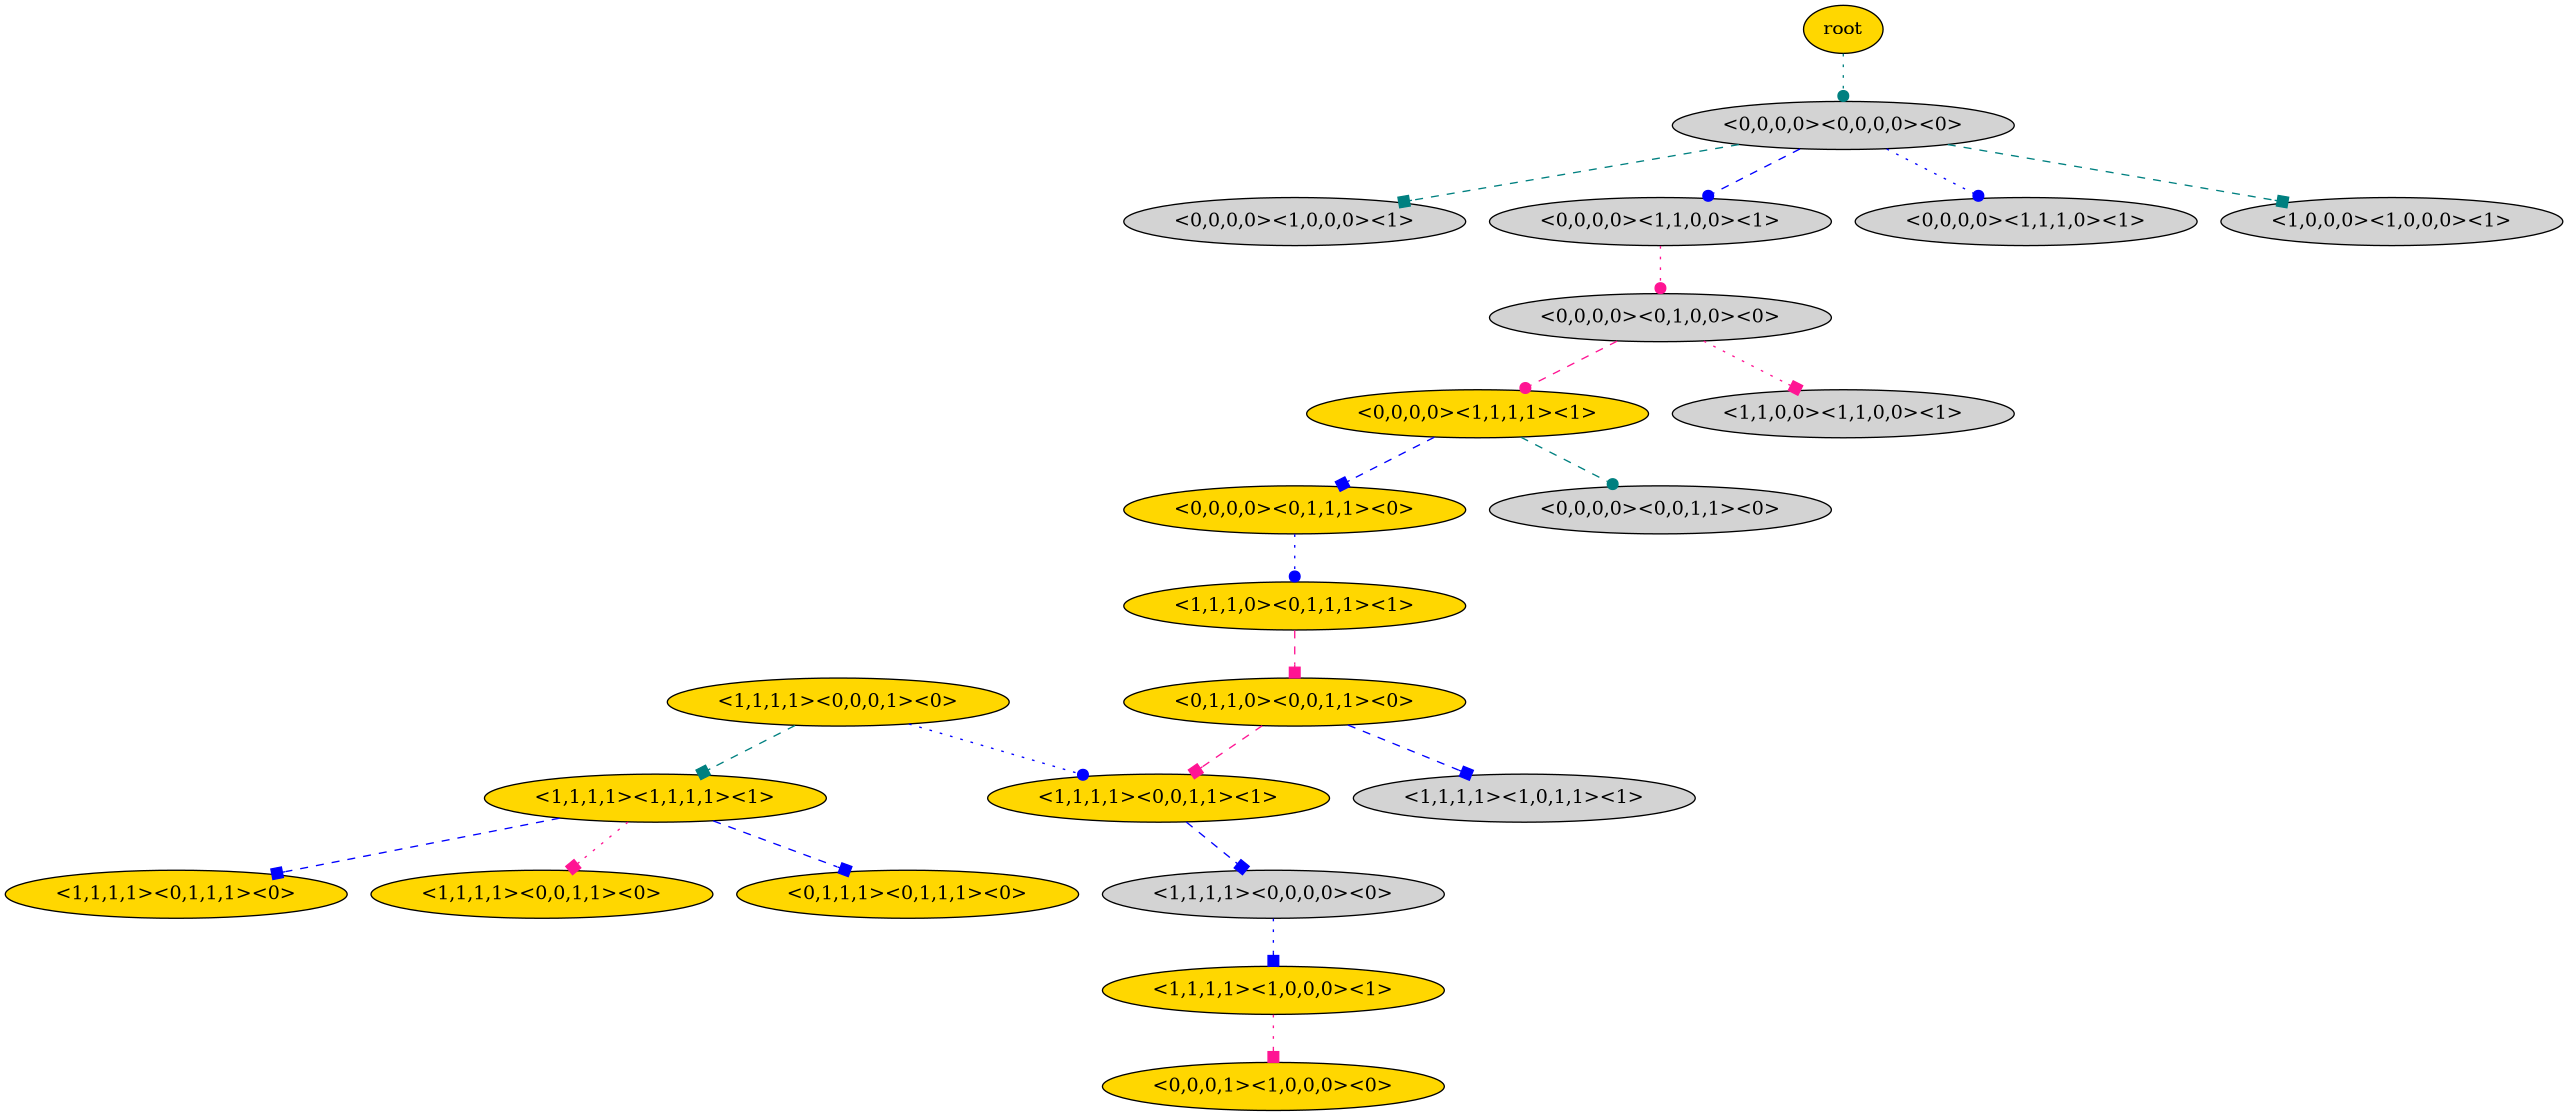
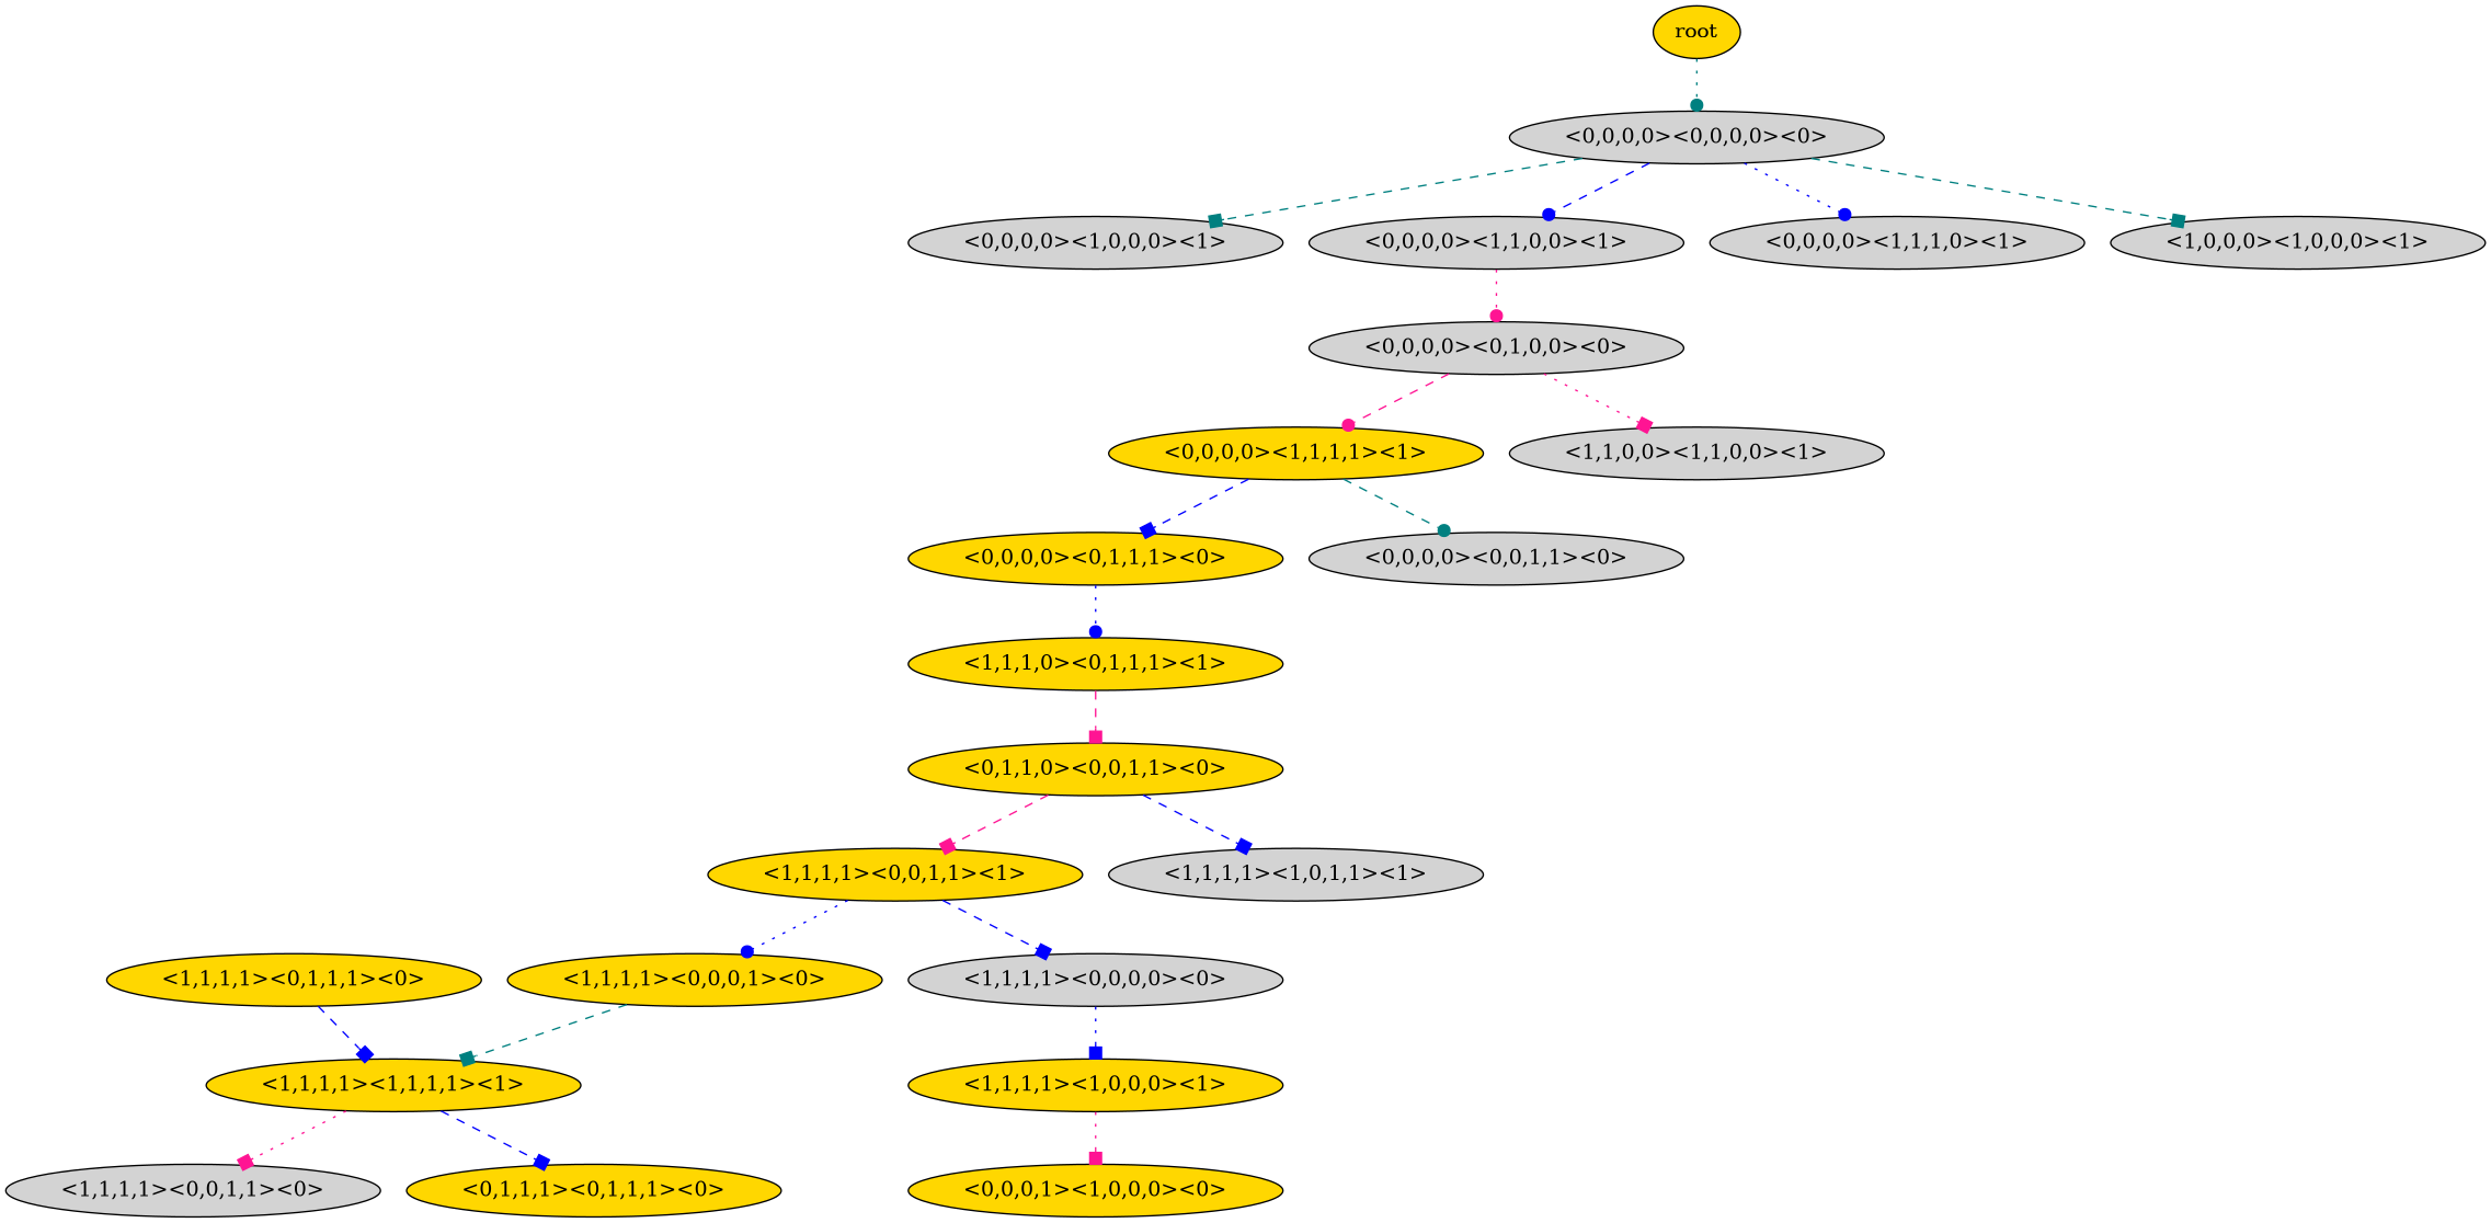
  digraph {
    node [fillcolor=gold style=filled]
    edge [arrowhead=box color=blue style=dashed]
    "<0,0,0,0><0,0,0,0><0>" [fillcolor=lightgrey]
    root
    "<0,0,0,0><1,0,0,0><1>" [fillcolor=lightgrey]
    "<0,0,0,0><1,1,0,0><1>" [fillcolor=lightgrey]
    "<0,0,0,0><1,1,1,0><1>" [fillcolor=lightgrey]
    "<1,0,0,0><1,0,0,0><1>" [fillcolor=lightgrey]
    "<0,0,0,0><0,1,0,0><0>" [fillcolor=lightgrey]
    "<0,0,0,0><1,1,1,1><1>"
    "<1,1,0,0><1,1,0,0><1>" [fillcolor=lightgrey]
    "<0,0,0,0><0,1,1,1><0>"
    "<0,0,0,0><0,0,1,1><0>" [fillcolor=lightgrey]
    "<1,1,1,0><0,1,1,1><1>"
    "<0,1,1,0><0,0,1,1><0>"
    "<1,1,1,1><0,0,1,1><1>"
    "<1,1,1,1><1,0,1,1><1>" [fillcolor=lightgrey]
    "<1,1,1,1><0,0,0,1><0>"
    "<1,1,1,1><0,0,0,0><0>" [fillcolor=lightgrey]
    "<1,1,1,1><1,1,1,1><1>"
    "<1,1,1,1><1,0,0,0><1>"
    "<1,1,1,1><0,1,1,1><0>"
-   "<1,1,1,1><0,0,1,1><0>"
+   "<1,1,1,1><0,0,1,1><0>" [fillcolor=lightgrey]
    "<0,1,1,1><0,1,1,1><0>"
    "<0,0,0,1><1,0,0,0><0>"
    "<0,0,0,0><0,0,0,0><0>" -> "<0,0,0,0><1,0,0,0><1>" [color=teal]
    "<0,0,0,0><0,0,0,0><0>" -> "<0,0,0,0><1,1,0,0><1>" [arrowhead=dot]
    "<0,0,0,0><0,0,0,0><0>" -> "<0,0,0,0><1,1,1,0><1>" [arrowhead=dot style=dotted]
    "<0,0,0,0><0,0,0,0><0>" -> "<1,0,0,0><1,0,0,0><1>" [color=teal]
    root -> "<0,0,0,0><0,0,0,0><0>" [arrowhead=dot color=teal style=dotted]
    "<0,0,0,0><1,1,0,0><1>" -> "<0,0,0,0><0,1,0,0><0>" [arrowhead=dot color=deeppink style=dotted]
    "<0,0,0,0><0,1,0,0><0>" -> "<0,0,0,0><1,1,1,1><1>" [arrowhead=dot color=deeppink]
    "<0,0,0,0><0,1,0,0><0>" -> "<1,1,0,0><1,1,0,0><1>" [color=deeppink style=dotted]
    "<0,0,0,0><1,1,1,1><1>" -> "<0,0,0,0><0,1,1,1><0>"
    "<0,0,0,0><1,1,1,1><1>" -> "<0,0,0,0><0,0,1,1><0>" [arrowhead=dot color=teal]
    "<0,0,0,0><0,1,1,1><0>" -> "<1,1,1,0><0,1,1,1><1>" [arrowhead=dot style=dotted]
    "<1,1,1,0><0,1,1,1><1>" -> "<0,1,1,0><0,0,1,1><0>" [color=deeppink]
    "<0,1,1,0><0,0,1,1><0>" -> "<1,1,1,1><0,0,1,1><1>" [color=deeppink]
    "<0,1,1,0><0,0,1,1><0>" -> "<1,1,1,1><1,0,1,1><1>"
-   "<1,1,1,1><0,0,0,1><0>" -> "<1,1,1,1><0,0,1,1><1>" [arrowhead=dot style=dotted]
+   "<1,1,1,1><0,0,1,1><1>" -> "<1,1,1,1><0,0,0,1><0>" [arrowhead=dot style=dotted]
    "<1,1,1,1><0,0,1,1><1>" -> "<1,1,1,1><0,0,0,0><0>"
    "<1,1,1,1><0,0,0,1><0>" -> "<1,1,1,1><1,1,1,1><1>" [color=teal]
    "<1,1,1,1><0,0,0,0><0>" -> "<1,1,1,1><1,0,0,0><1>" [style=dotted]
-   "<1,1,1,1><1,1,1,1><1>" -> "<1,1,1,1><0,1,1,1><0>"
+   "<1,1,1,1><0,1,1,1><0>" -> "<1,1,1,1><1,1,1,1><1>"
    "<1,1,1,1><1,1,1,1><1>" -> "<1,1,1,1><0,0,1,1><0>" [color=deeppink style=dotted]
    "<1,1,1,1><1,1,1,1><1>" -> "<0,1,1,1><0,1,1,1><0>"
    "<1,1,1,1><1,0,0,0><1>" -> "<0,0,0,1><1,0,0,0><0>" [color=deeppink style=dotted]
  }
